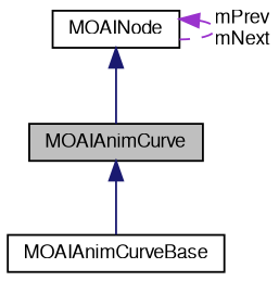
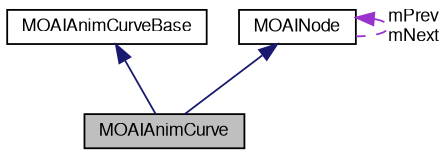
  digraph {
    node [color=black fillcolor=white fontname=FreeSans fontsize=10 shape=record style=filled]
    edge [color=midnightblue dir=back fontname=FreeSans fontsize=10 labelfontname=FreeSans labelfontsize=10 style=solid]
    n1 [fillcolor=grey75 fontcolor=black height=0.2 label=MOAIAnimCurve width=0.4]
    n2 [height=0.2 label=MOAIAnimCurveBase width=0.4]
    n3 [height=0.2 label=MOAINode width=0.4]
-   n1 -> n2
+   n2 -> n1
    n3 -> n1
    n3 -> n3 [color=darkorchid3 label="mPrev\nmNext" style=dashed]
  }
